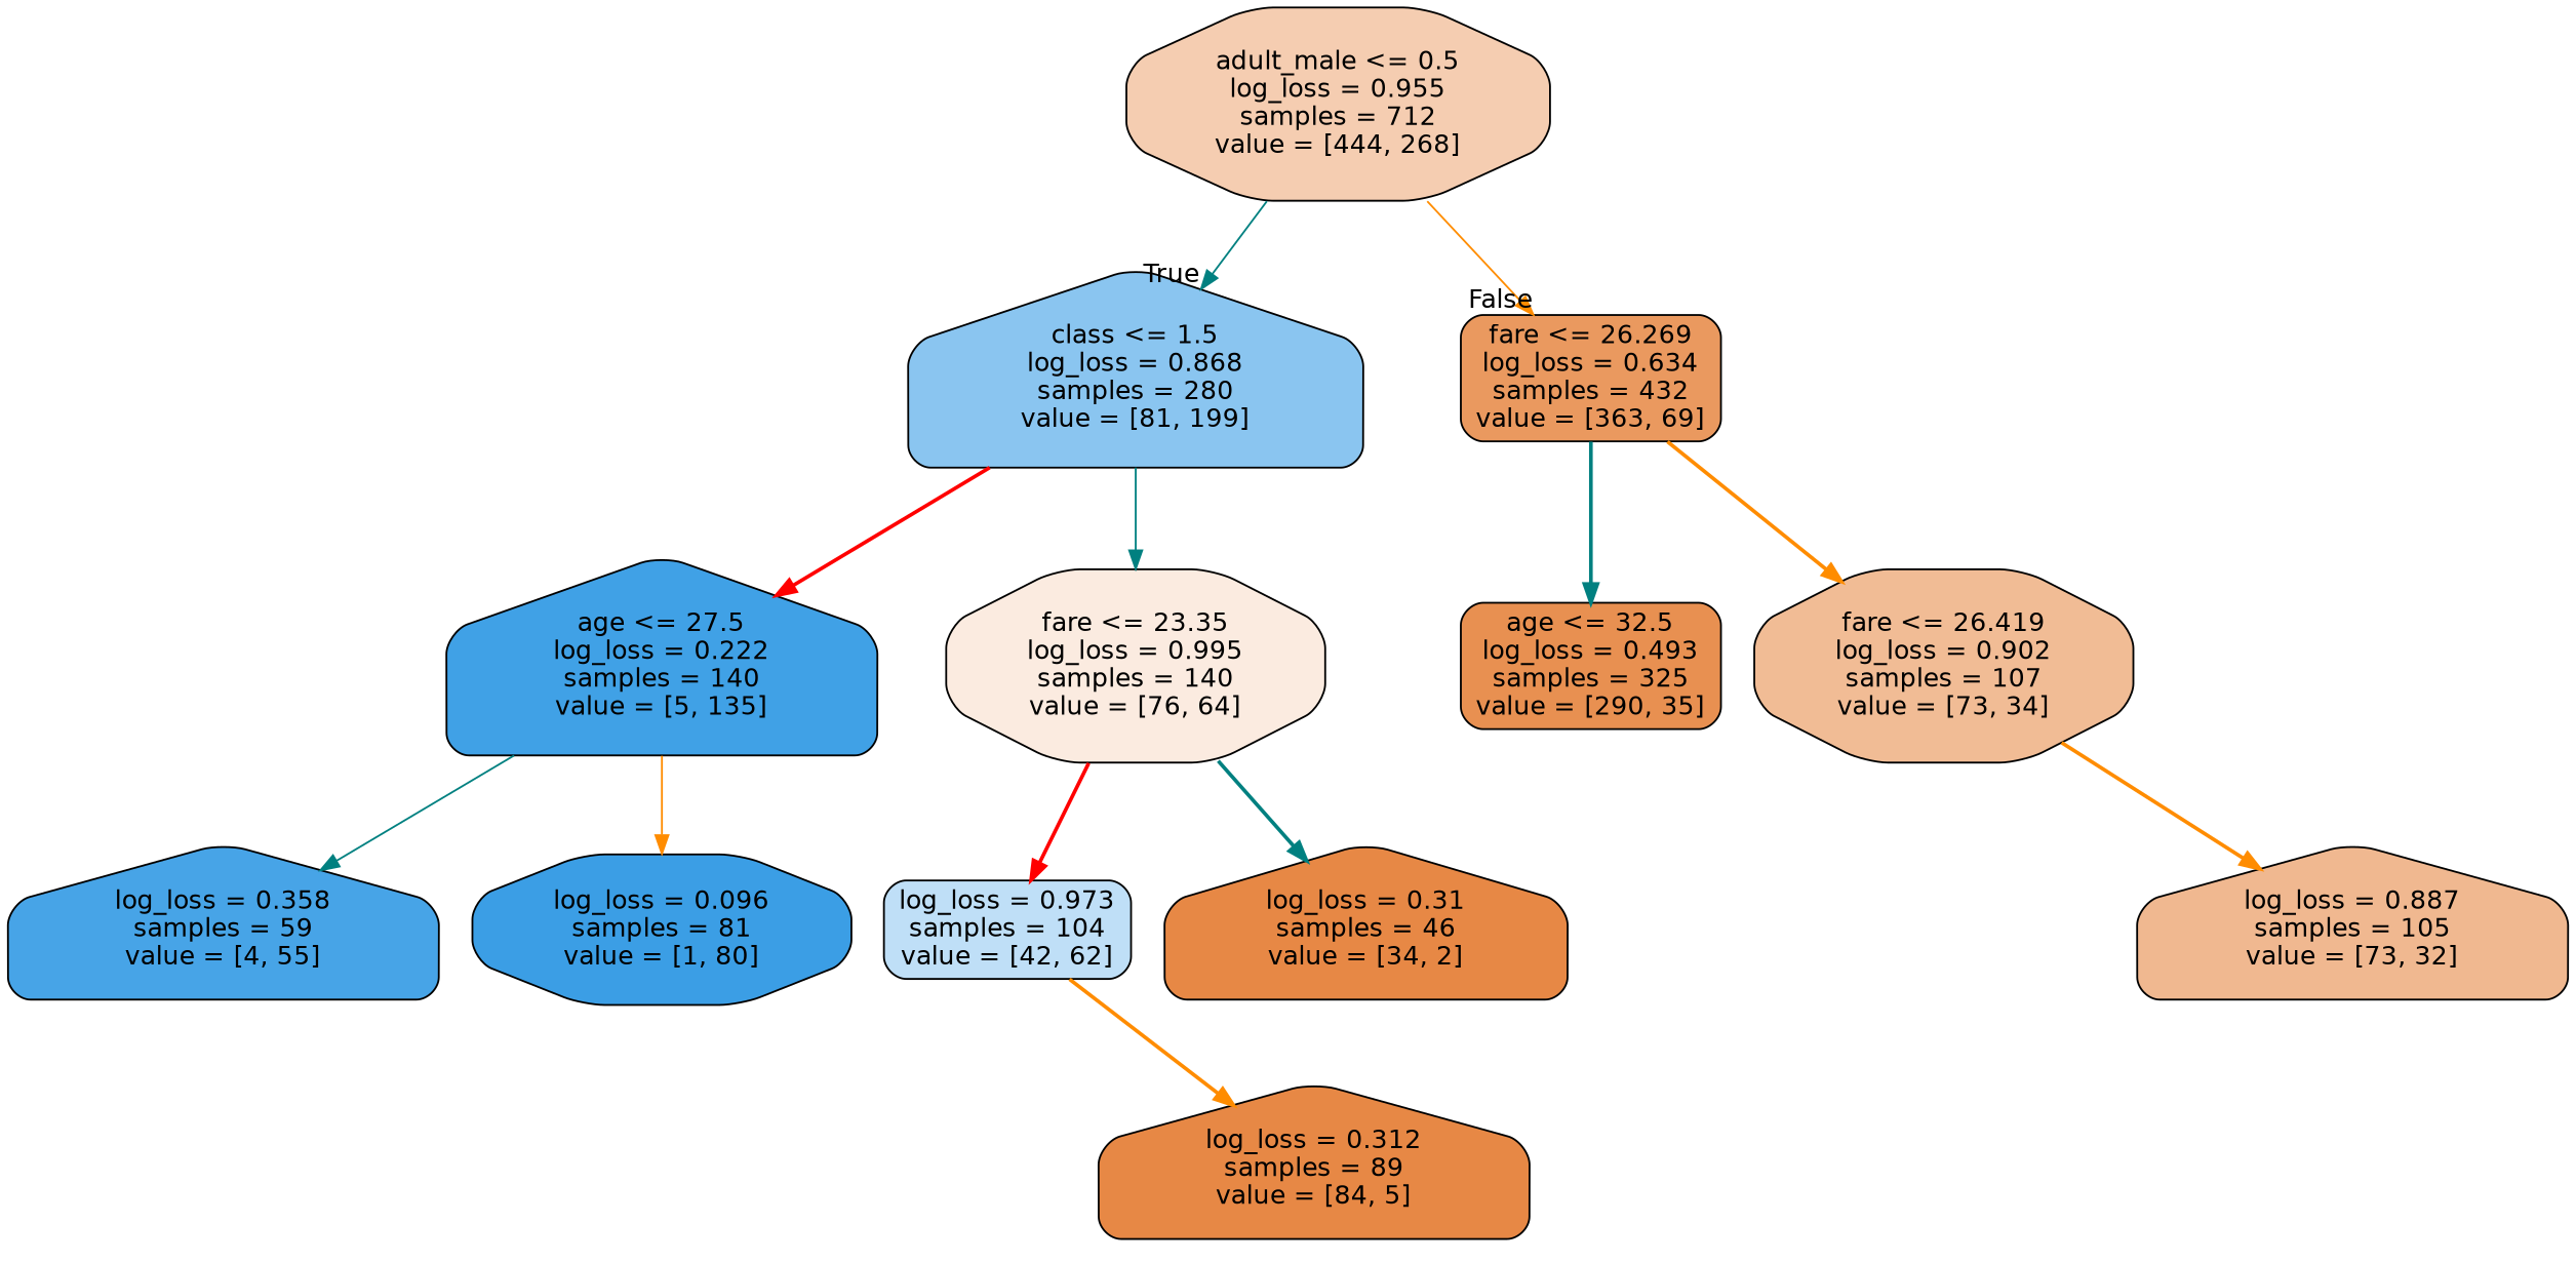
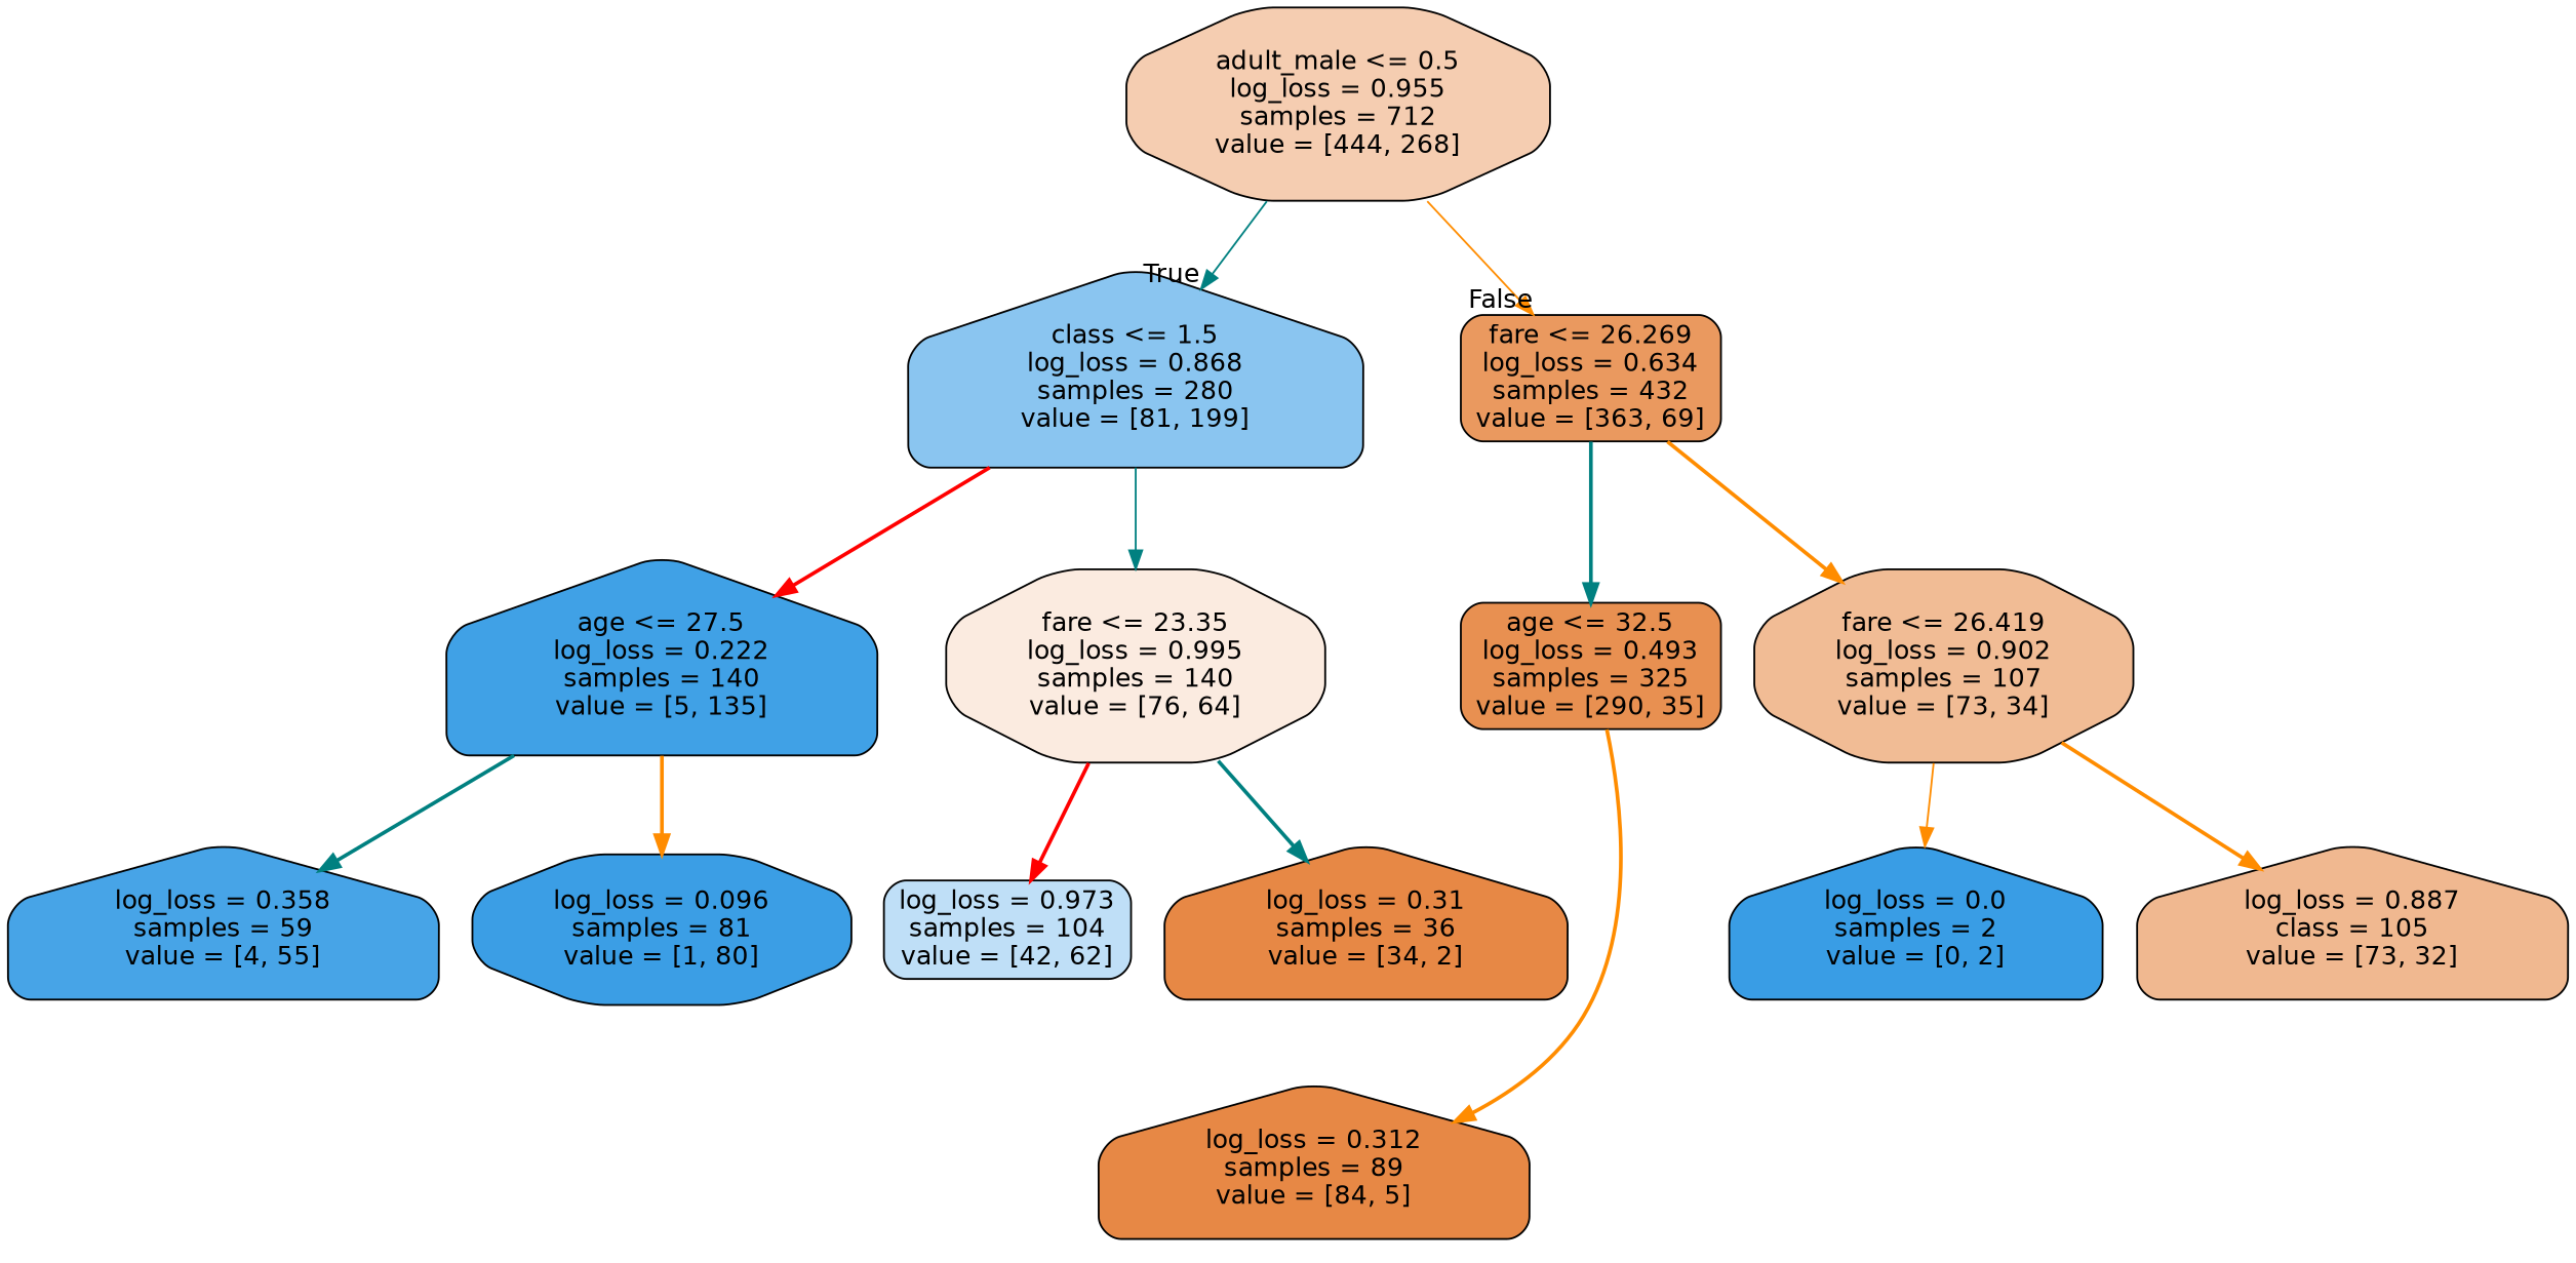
  digraph {
    node [color=black fillcolor="#e78845" fontname=helvetica shape=house style="filled, rounded"]
    edge [color=darkorange fontname=helvetica style=bold]
    n1 [fillcolor="#f5cdb1" label="adult_male <= 0.5\nlog_loss = 0.955\nsamples = 712\nvalue = [444, 268]" shape=octagon]
    n2 [fillcolor="#8ac5f0" label="class <= 1.5\nlog_loss = 0.868\nsamples = 280\nvalue = [81, 199]"]
    n3 [fillcolor="#ea995f" label="fare <= 26.269\nlog_loss = 0.634\nsamples = 432\nvalue = [363, 69]" shape=box]
    n4 [fillcolor="#40a1e6" label="age <= 27.5\nlog_loss = 0.222\nsamples = 140\nvalue = [5, 135]"]
    n5 [fillcolor="#fbebe0" label="fare <= 23.35\nlog_loss = 0.995\nsamples = 140\nvalue = [76, 64]" shape=octagon]
    n6 [fillcolor="#e89051" label="age <= 32.5\nlog_loss = 0.493\nsamples = 325\nvalue = [290, 35]" shape=box]
    n7 [fillcolor="#f1bc95" label="fare <= 26.419\nlog_loss = 0.902\nsamples = 107\nvalue = [73, 34]" shape=octagon]
    n8 [fillcolor="#47a4e7" label="log_loss = 0.358\nsamples = 59\nvalue = [4, 55]"]
    n9 [fillcolor="#3b9ee5" label="log_loss = 0.096\nsamples = 81\nvalue = [1, 80]" shape=octagon]
    n10 [fillcolor="#bfdff7" label="log_loss = 0.973\nsamples = 104\nvalue = [42, 62]" shape=box]
-   n11 [label="log_loss = 0.31\nsamples = 46\nvalue = [34, 2]"]
+   n11 [label="log_loss = 0.31\nsamples = 36\nvalue = [34, 2]"]
    n12 [label="log_loss = 0.312\nsamples = 89\nvalue = [84, 5]"]
-   n14 [fillcolor="#f0b890" label="log_loss = 0.887\nsamples = 105\nvalue = [73, 32]"]
+   n13 [fillcolor="#399de5" label="log_loss = 0.0\nsamples = 2\nvalue = [0, 2]"]
+   n14 [fillcolor="#f0b890" label="log_loss = 0.887\nclass = 105\nvalue = [73, 32]"]
    n1 -> n2 [color=teal headlabel=True labelangle=45 labeldistance=2.5 style=solid]
    n1 -> n3 [headlabel=False labelangle=-45 labeldistance=2.5 style=solid]
    n2 -> n4 [color=red]
    n2 -> n5 [color=teal style=solid]
    n3 -> n6 [color=teal]
    n3 -> n7
-   n4 -> n8 [color=teal style=solid]
-   n4 -> n9 [style=solid]
+   n4 -> n8 [color=teal]
+   n4 -> n9
    n5 -> n10 [color=red]
    n5 -> n11 [color=teal]
-   n10 -> n12
+   n6 -> n12
+   n7 -> n13 [style=solid]
    n7 -> n14
  }
